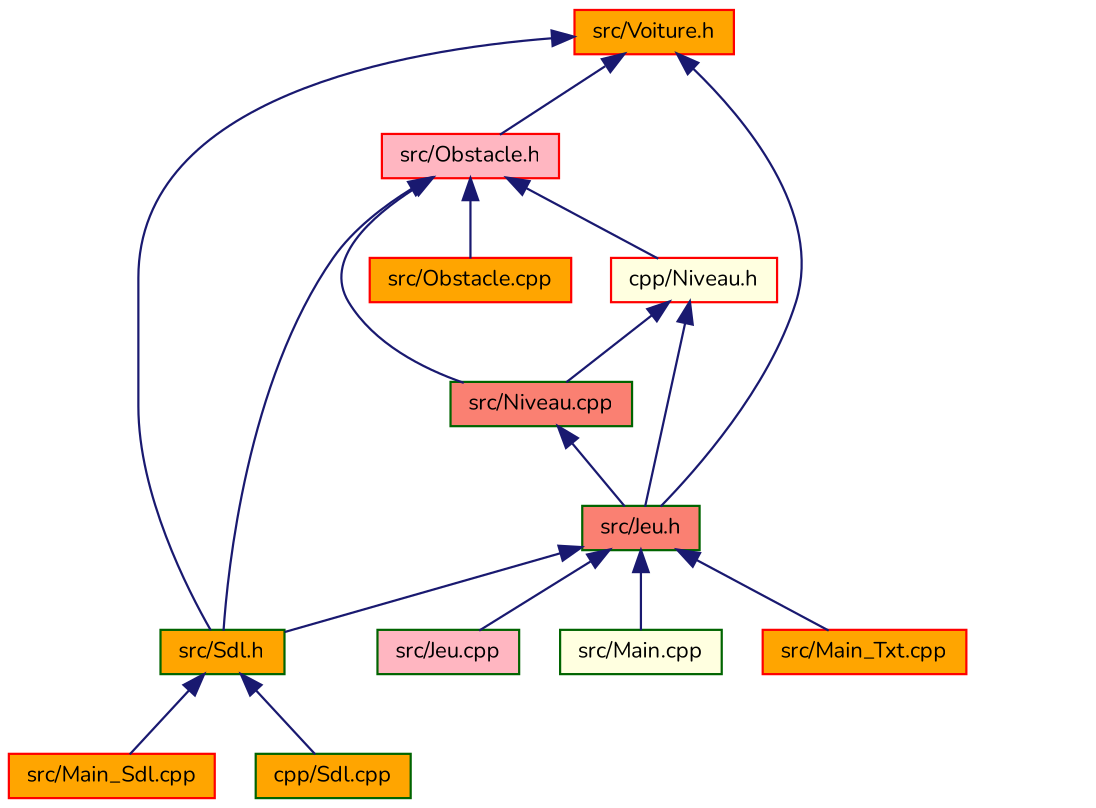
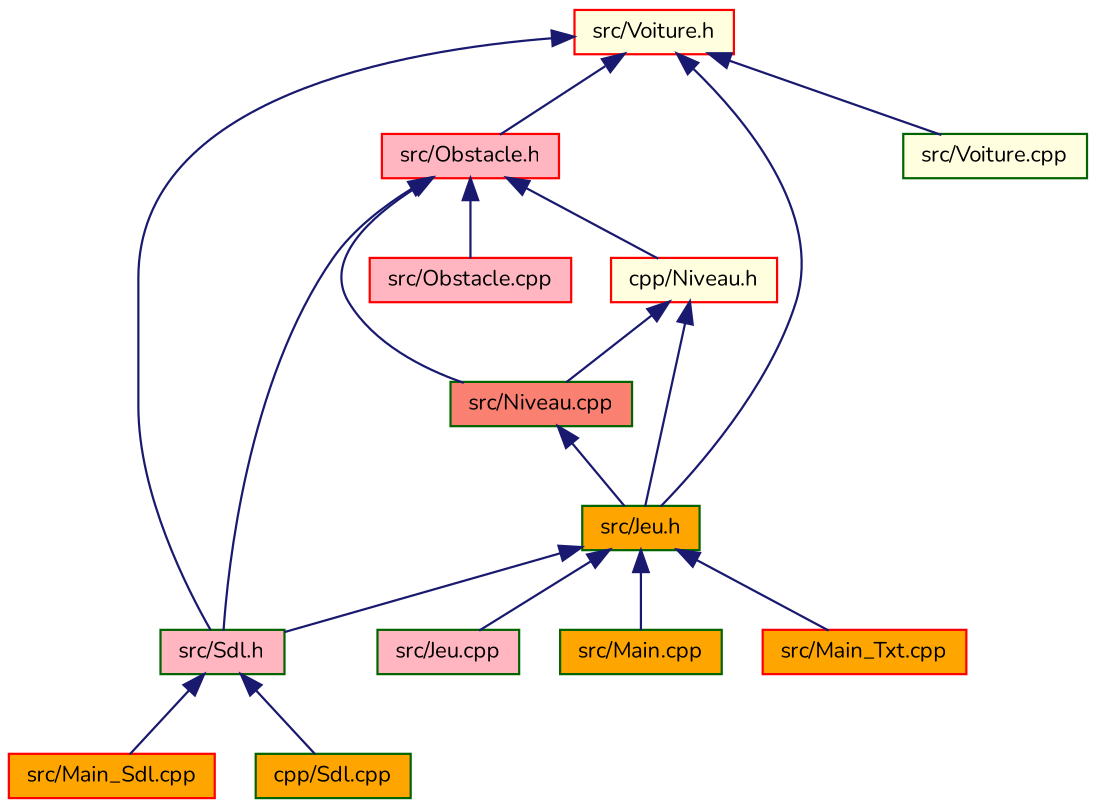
  digraph {
    fontname=Nunito
    node [color=darkgreen fillcolor=orange fontname=Nunito fontsize=10 shape=record style=filled]
    edge [color=midnightblue dir=back fontname=Nunito fontsize=10 labelfontname=Helvetica labelfontsize=10 style=solid]
-   n1 [color=red fontcolor=black height=0.2 label="src/Voiture.h" width=0.4]
-   n2 [fillcolor=salmon height=0.2 label="src/Jeu.h" width=0.4]
-   n3 [height=0.2 label="src/Sdl.h" width=0.4]
+   n1 [color=red fillcolor=lightyellow fontcolor=black height=0.2 label="src/Voiture.h" width=0.4]
+   n2 [height=0.2 label="src/Jeu.h" width=0.4]
+   n3 [fillcolor=lightpink height=0.2 label="src/Sdl.h" width=0.4]
    n4 [color=red fillcolor=lightpink height=0.2 label="src/Obstacle.h" width=0.4]
+   n5 [fillcolor=lightyellow height=0.2 label="src/Voiture.cpp" width=0.4]
    n6 [fillcolor=lightpink height=0.2 label="src/Jeu.cpp" width=0.4]
-   n7 [fillcolor=lightyellow height=0.2 label="src/Main.cpp" width=0.4]
+   n7 [height=0.2 label="src/Main.cpp" width=0.4]
    n8 [color=red height=0.2 label="src/Main_Txt.cpp" width=0.4]
    n9 [color=red height=0.2 label="src/Main_Sdl.cpp" width=0.4]
    n10 [height=0.2 label="cpp/Sdl.cpp" width=0.4]
    n11 [fillcolor=salmon height=0.2 label="src/Niveau.cpp" width=0.4]
    n12 [color=red fillcolor=lightyellow height=0.2 label="cpp/Niveau.h" width=0.4]
-   n13 [color=red height=0.2 label="src/Obstacle.cpp" width=0.4]
+   n13 [color=red fillcolor=lightpink height=0.2 label="src/Obstacle.cpp" width=0.4]
    n1 -> n2
    n1 -> n3
    n1 -> n4
+   n1 -> n5
    n2 -> n3
    n2 -> n6
    n2 -> n7
    n2 -> n8
    n3 -> n9
    n3 -> n10
    n4 -> n3
    n4 -> n11
    n4 -> n12
    n4 -> n13
    n11 -> n2
    n12 -> n2
    n12 -> n11
  }
